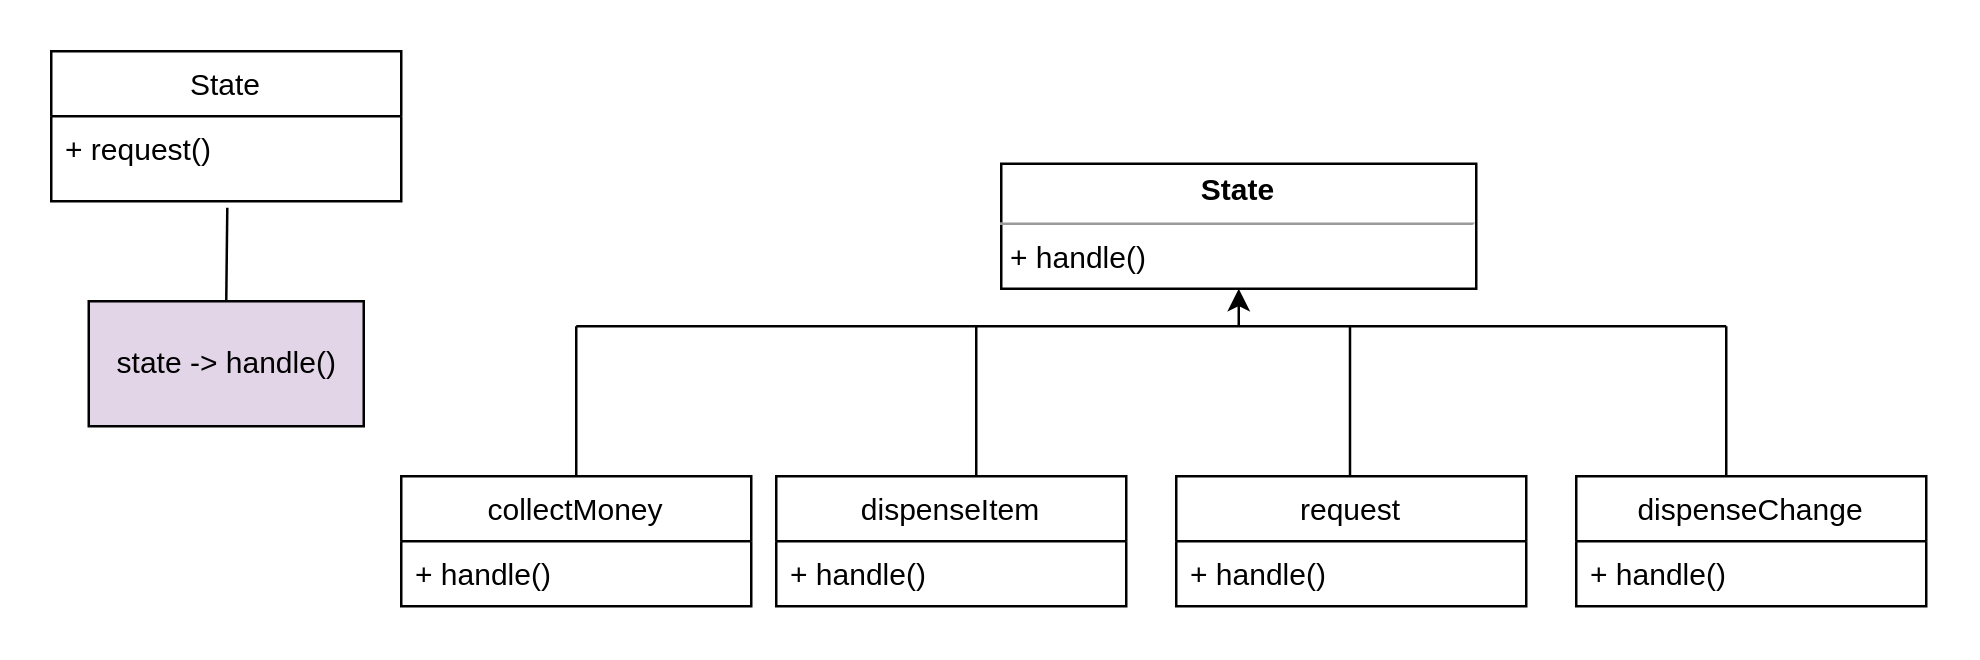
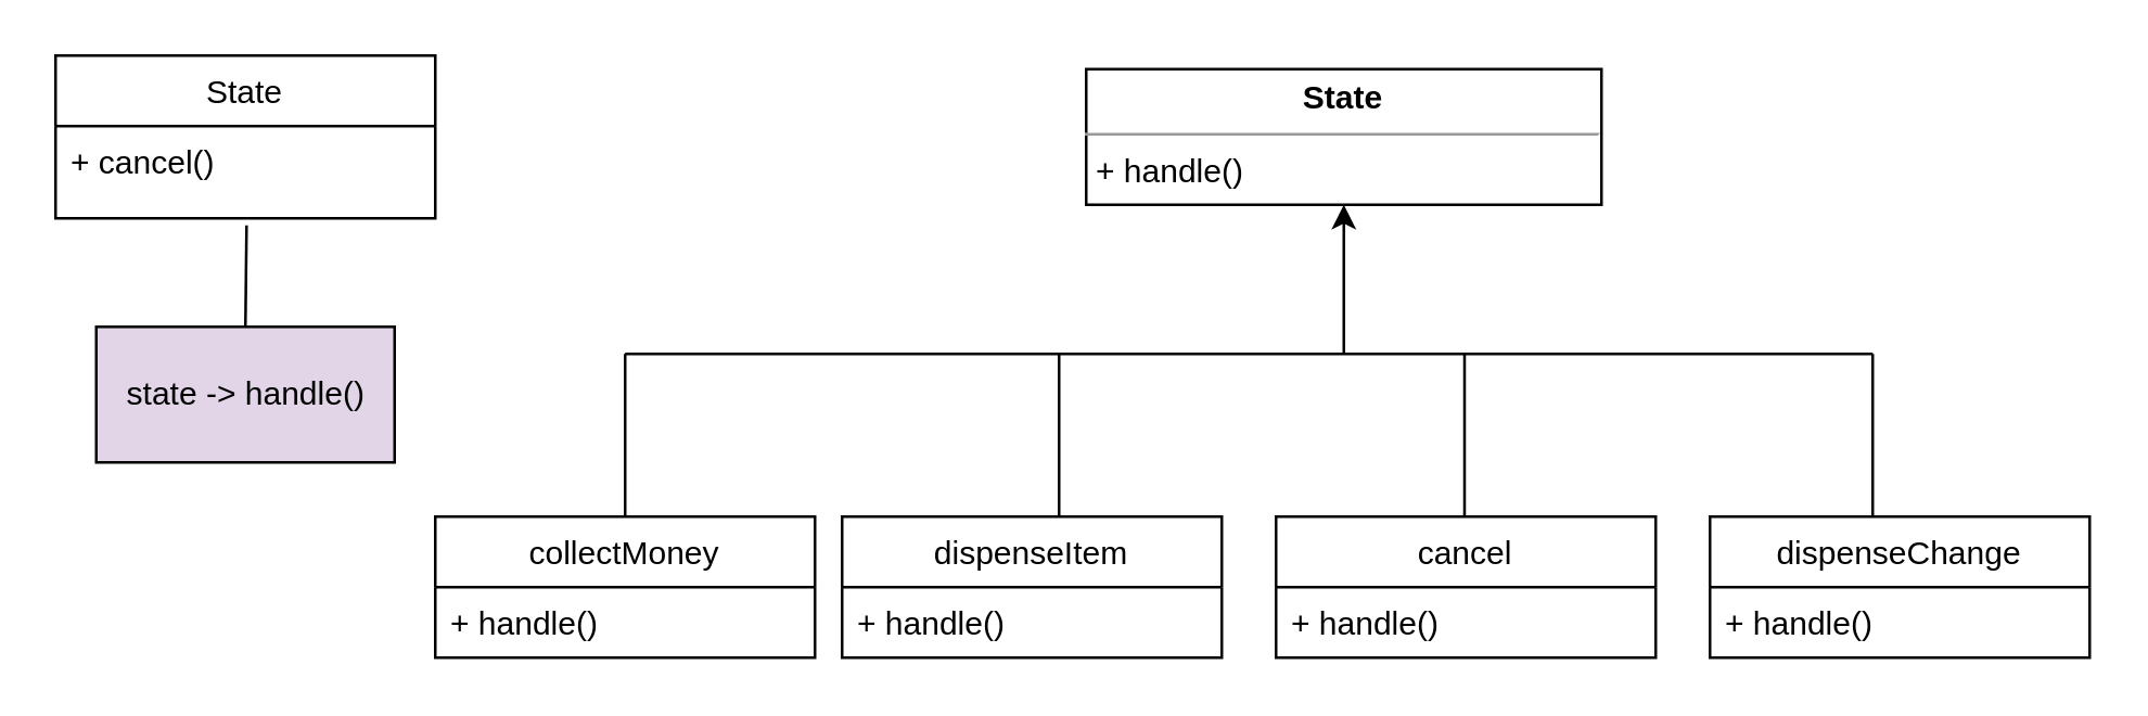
  <mxCell id="0" />
  <mxCell id="1" parent="0" />
  <mxCell id="2" value="State" style="swimlane;fontStyle=0;childLayout=stackLayout;horizontal=1;startSize=26;fillColor=none;horizontalStack=0;resizeParent=1;resizeParentMax=0;resizeLast=0;collapsible=1;marginBottom=0;" vertex="1" parent="1"><mxGeometry x="20" y="20" width="140" height="60" as="geometry" /></mxCell>
- <mxCell id="3" value="+ request()" style="text;strokeColor=none;fillColor=none;align=left;verticalAlign=top;spacingLeft=4;spacingRight=4;overflow=hidden;rotatable=0;points=[[0,0.5],[1,0.5]];portConstraint=eastwest;" vertex="1" parent="2"><mxGeometry y="26" width="140" height="34" as="geometry" /></mxCell>
+ <mxCell id="3" value="+ cancel()" style="text;strokeColor=none;fillColor=none;align=left;verticalAlign=top;spacingLeft=4;spacingRight=4;overflow=hidden;rotatable=0;points=[[0,0.5],[1,0.5]];portConstraint=eastwest;" vertex="1" parent="2"><mxGeometry y="26" width="140" height="34" as="geometry" /></mxCell>
  <mxCell id="4" value="state -&amp;gt; handle()" style="html=1;fillColor=#e1d5e7;" vertex="1" parent="1"><mxGeometry x="35" y="120" width="110" height="50" as="geometry" /></mxCell>
  <mxCell id="5" value="" style="endArrow=none;dashed=0;html=1;entryX=0.503;entryY=1.076;entryDx=0;entryDy=0;entryPerimeter=0;exitX=0.5;exitY=0;exitDx=0;exitDy=0;" edge="1" parent="1" source="4" target="3"><mxGeometry width="50" height="50" relative="1" as="geometry"><mxPoint x="60" y="280" as="sourcePoint" /><mxPoint x="110" y="230" as="targetPoint" /></mxGeometry></mxCell>
- <mxCell id="6" value="&lt;p style=&quot;margin: 0px ; margin-top: 4px ; text-align: center&quot;&gt;&lt;b&gt;State&lt;/b&gt;&lt;/p&gt;&lt;hr size=&quot;1&quot;&gt;&lt;p style=&quot;margin: 0px ; margin-left: 4px&quot;&gt;+ handle()&lt;br&gt;&lt;/p&gt;" style="verticalAlign=top;align=left;overflow=fill;fontSize=12;fontFamily=Helvetica;html=1;" vertex="1" parent="1"><mxGeometry x="400" y="65" width="190" height="50" as="geometry" /></mxCell>
+ <mxCell id="6" value="&lt;p style=&quot;margin: 0px ; margin-top: 4px ; text-align: center&quot;&gt;&lt;b&gt;State&lt;/b&gt;&lt;/p&gt;&lt;hr size=&quot;1&quot;&gt;&lt;p style=&quot;margin: 0px ; margin-left: 4px&quot;&gt;+ handle()&lt;br&gt;&lt;/p&gt;" style="verticalAlign=top;align=left;overflow=fill;fontSize=12;fontFamily=Helvetica;html=1;" vertex="1" parent="1"><mxGeometry x="400" y="25" width="190" height="50" as="geometry" /></mxCell>
  <mxCell id="7" value="dispenseItem" style="swimlane;fontStyle=0;childLayout=stackLayout;horizontal=1;startSize=26;fillColor=none;horizontalStack=0;resizeParent=1;resizeParentMax=0;resizeLast=0;collapsible=1;marginBottom=0;" vertex="1" parent="1"><mxGeometry x="310" y="190" width="140" height="52" as="geometry" /></mxCell>
  <mxCell id="8" value="+ handle()" style="text;strokeColor=none;fillColor=none;align=left;verticalAlign=top;spacingLeft=4;spacingRight=4;overflow=hidden;rotatable=0;points=[[0,0.5],[1,0.5]];portConstraint=eastwest;" vertex="1" parent="7"><mxGeometry y="26" width="140" height="26" as="geometry" /></mxCell>
  <mxCell id="9" value="" style="endArrow=classic;html=1;strokeColor=#000000;entryX=0.5;entryY=1;entryDx=0;entryDy=0;" edge="1" parent="1" target="6"><mxGeometry width="50" height="50" relative="1" as="geometry"><mxPoint x="495" y="130" as="sourcePoint" /><mxPoint x="470" y="100" as="targetPoint" /></mxGeometry></mxCell>
  <mxCell id="10" value="" style="endArrow=none;html=1;strokeColor=#000000;" edge="1" parent="1"><mxGeometry width="50" height="50" relative="1" as="geometry"><mxPoint x="230" y="130" as="sourcePoint" /><mxPoint x="690" y="130" as="targetPoint" /><Array as="points"><mxPoint x="470" y="130" /></Array></mxGeometry></mxCell>
- <mxCell id="11" value="request" style="swimlane;fontStyle=0;childLayout=stackLayout;horizontal=1;startSize=26;fillColor=none;horizontalStack=0;resizeParent=1;resizeParentMax=0;resizeLast=0;collapsible=1;marginBottom=0;" vertex="1" parent="1"><mxGeometry x="470" y="190" width="140" height="52" as="geometry" /></mxCell>
+ <mxCell id="11" value="cancel" style="swimlane;fontStyle=0;childLayout=stackLayout;horizontal=1;startSize=26;fillColor=none;horizontalStack=0;resizeParent=1;resizeParentMax=0;resizeLast=0;collapsible=1;marginBottom=0;" vertex="1" parent="1"><mxGeometry x="470" y="190" width="140" height="52" as="geometry" /></mxCell>
  <mxCell id="12" value="+ handle()" style="text;strokeColor=none;fillColor=none;align=left;verticalAlign=top;spacingLeft=4;spacingRight=4;overflow=hidden;rotatable=0;points=[[0,0.5],[1,0.5]];portConstraint=eastwest;" vertex="1" parent="11"><mxGeometry y="26" width="140" height="26" as="geometry" /></mxCell>
  <mxCell id="13" value="dispenseChange" style="swimlane;fontStyle=0;childLayout=stackLayout;horizontal=1;startSize=26;fillColor=none;horizontalStack=0;resizeParent=1;resizeParentMax=0;resizeLast=0;collapsible=1;marginBottom=0;" vertex="1" parent="1"><mxGeometry x="630" y="190" width="140" height="52" as="geometry" /></mxCell>
  <mxCell id="14" value="+ handle()" style="text;strokeColor=none;fillColor=none;align=left;verticalAlign=top;spacingLeft=4;spacingRight=4;overflow=hidden;rotatable=0;points=[[0,0.5],[1,0.5]];portConstraint=eastwest;" vertex="1" parent="13"><mxGeometry y="26" width="140" height="26" as="geometry" /></mxCell>
  <mxCell id="15" value="collectMoney" style="swimlane;fontStyle=0;childLayout=stackLayout;horizontal=1;startSize=26;fillColor=none;horizontalStack=0;resizeParent=1;resizeParentMax=0;resizeLast=0;collapsible=1;marginBottom=0;" vertex="1" parent="1"><mxGeometry x="160" y="190" width="140" height="52" as="geometry" /></mxCell>
  <mxCell id="16" value="+ handle()" style="text;strokeColor=none;fillColor=none;align=left;verticalAlign=top;spacingLeft=4;spacingRight=4;overflow=hidden;rotatable=0;points=[[0,0.5],[1,0.5]];portConstraint=eastwest;" vertex="1" parent="15"><mxGeometry y="26" width="140" height="26" as="geometry" /></mxCell>
  <mxCell id="17" value="" style="endArrow=none;html=1;strokeColor=#000000;exitX=0.5;exitY=0;exitDx=0;exitDy=0;" edge="1" parent="1" source="15"><mxGeometry width="50" height="50" relative="1" as="geometry"><mxPoint x="420" y="230" as="sourcePoint" /><mxPoint x="230" y="130" as="targetPoint" /></mxGeometry></mxCell>
  <mxCell id="18" value="" style="endArrow=none;html=1;strokeColor=#000000;exitX=0.5;exitY=0;exitDx=0;exitDy=0;" edge="1" parent="1"><mxGeometry width="50" height="50" relative="1" as="geometry"><mxPoint x="390" y="190" as="sourcePoint" /><mxPoint x="390" y="130" as="targetPoint" /></mxGeometry></mxCell>
  <mxCell id="19" value="" style="endArrow=none;html=1;strokeColor=#000000;exitX=0.5;exitY=0;exitDx=0;exitDy=0;" edge="1" parent="1"><mxGeometry width="50" height="50" relative="1" as="geometry"><mxPoint x="539.5" y="190" as="sourcePoint" /><mxPoint x="539.5" y="130" as="targetPoint" /></mxGeometry></mxCell>
  <mxCell id="20" value="" style="endArrow=none;html=1;strokeColor=#000000;exitX=0.5;exitY=0;exitDx=0;exitDy=0;" edge="1" parent="1"><mxGeometry width="50" height="50" relative="1" as="geometry"><mxPoint x="690" y="190" as="sourcePoint" /><mxPoint x="690" y="130" as="targetPoint" /></mxGeometry></mxCell>
